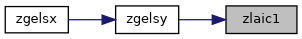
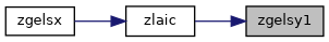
  digraph {
    rankdir=RL
    node [color=black fillcolor=white fontname=Helvetica fontsize=10 shape=record style=filled]
    edge [color=midnightblue dir=back fontname=Helvetica fontsize=10 labelfontname=Helvetica labelfontsize=10 style=solid]
-   n1 [fillcolor=grey75 fontcolor=black height=0.2 label=zlaic1 width=0.4]
-   n2 [height=0.2 label=zgelsy width=0.4]
+   n1 [fillcolor=grey75 fontcolor=black height=0.2 label=zgelsy1 width=0.4]
+   n2 [height=0.2 label=zlaic width=0.4]
    n3 [height=0.2 label=zgelsx width=0.4]
    n1 -> n2
    n2 -> n3
  }
